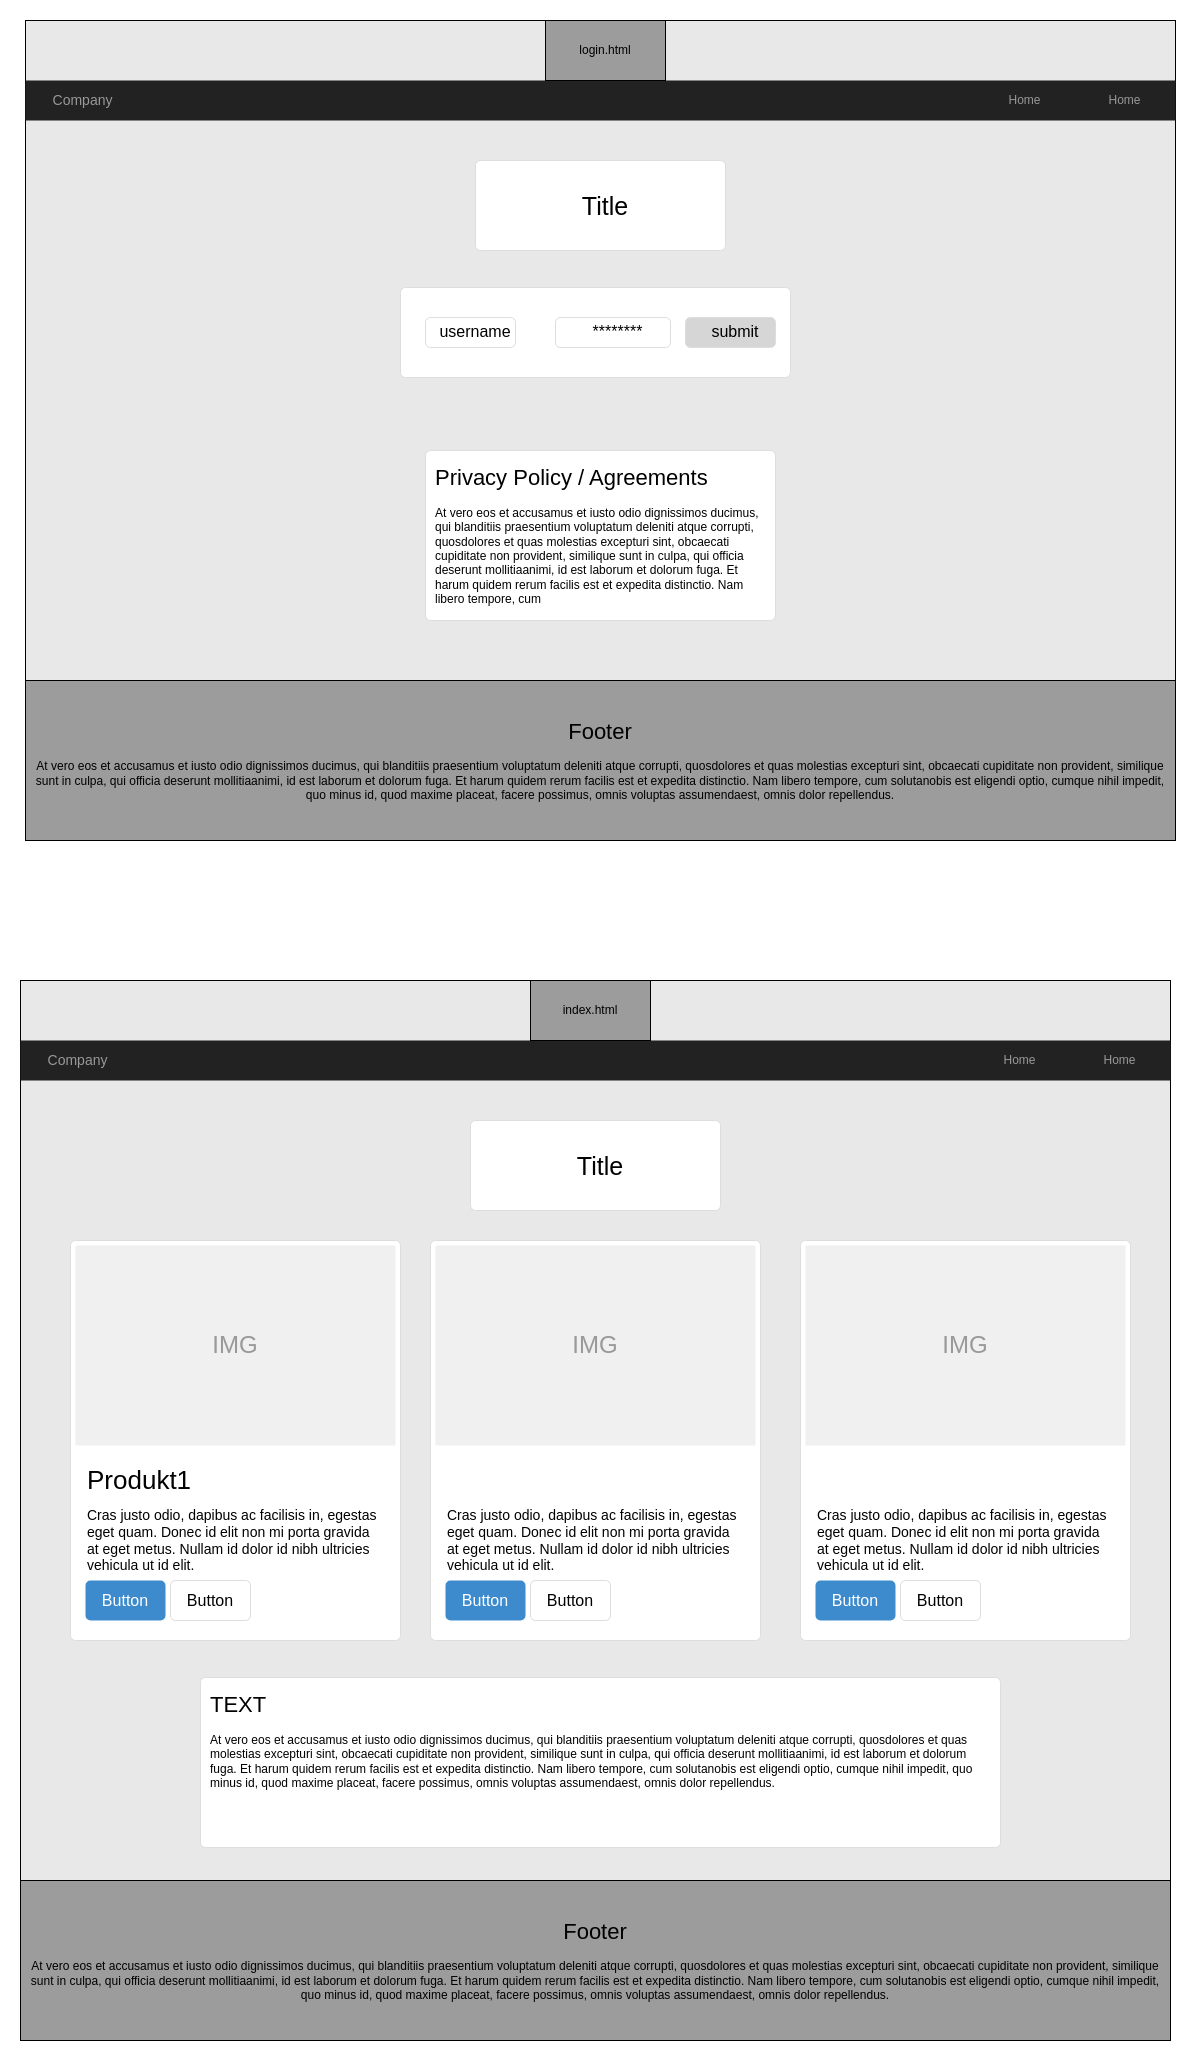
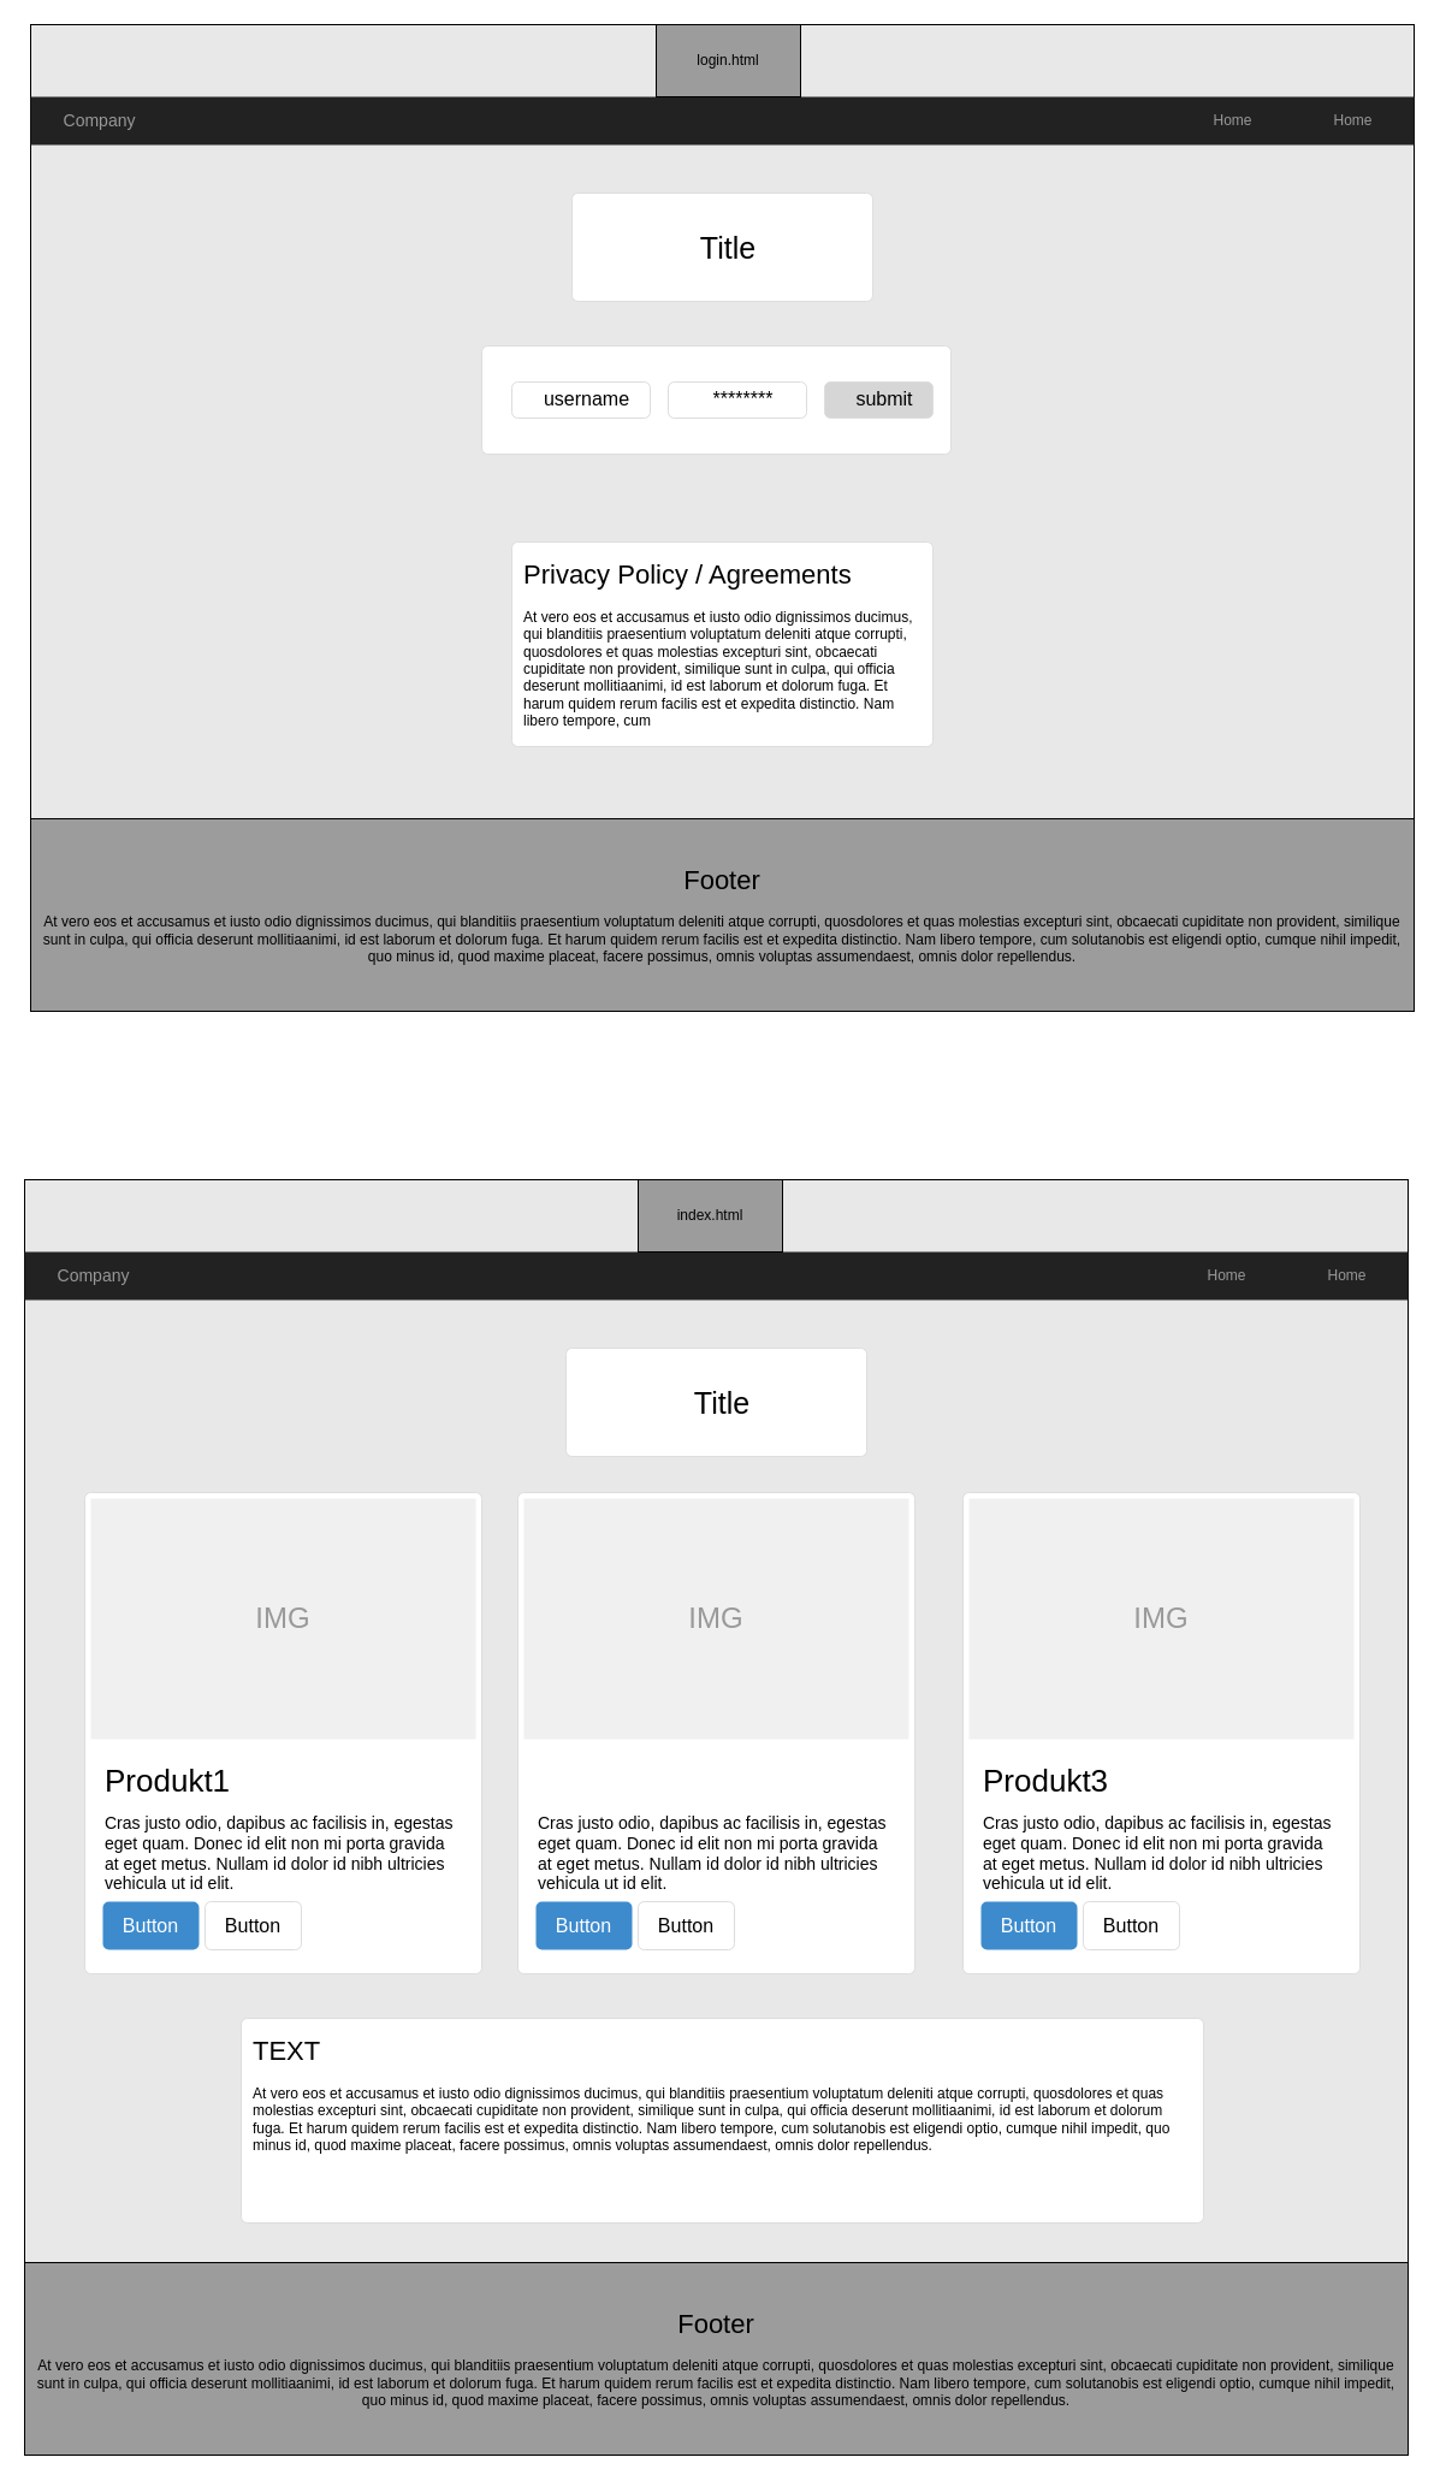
  <mxCell id="0" style=";html=1;" />
  <mxCell id="1" style=";html=1;" parent="0" />
  <mxCell id="2" value="" style="rounded=0;whiteSpace=wrap;html=1;fillColor=#E8E8E8;" vertex="1" parent="1"><mxGeometry x="20" y="980" width="1150" height="1060" as="geometry" /></mxCell>
  <mxCell id="3" value="" style="html=1;shadow=0;dashed=0;shape=mxgraph.bootstrap.rect;fillColor=#222222;strokeColor=none;whiteSpace=wrap;rounded=0;fontSize=12;fontColor=#000000;align=center;" parent="1" vertex="1"><mxGeometry x="20" y="1040" width="1150" height="40" as="geometry" /></mxCell>
  <mxCell id="4" value="Company" style="html=1;shadow=0;dashed=0;fillColor=none;strokeColor=none;shape=mxgraph.bootstrap.rect;fontColor=#999999;fontSize=14;whiteSpace=wrap;" parent="3" vertex="1"><mxGeometry width="115" height="40" as="geometry" /></mxCell>
  <mxCell id="5" value="Home&lt;br&gt;" style="html=1;shadow=0;dashed=0;fillColor=none;strokeColor=none;shape=mxgraph.bootstrap.rect;fontColor=#999999;whiteSpace=wrap;" parent="3" vertex="1"><mxGeometry x="948.75" width="100.625" height="40" as="geometry" /></mxCell>
  <mxCell id="6" value="Home" style="html=1;shadow=0;dashed=0;fillColor=none;strokeColor=none;shape=mxgraph.bootstrap.rect;fontColor=#999999;whiteSpace=wrap;" parent="3" vertex="1"><mxGeometry x="1049.375" width="100.625" height="40" as="geometry" /></mxCell>
  <mxCell id="7" value="" style="html=1;shadow=0;dashed=0;shape=mxgraph.bootstrap.rrect;rSize=5;strokeColor=#dddddd;rounded=0;fontSize=12;align=center;" parent="1" vertex="1"><mxGeometry x="70" y="1240" width="330" height="400" as="geometry" /></mxCell>
  <mxCell id="8" value="IMG" style="shape=rect;fontSize=24;fillColor=#f0f0f0;strokeColor=none;fontColor=#999999;whiteSpace=wrap;" parent="7" vertex="1"><mxGeometry x="5" y="5" width="320" height="200" as="geometry" /></mxCell>
  <mxCell id="9" value="Produkt1" style="html=1;shadow=0;dashed=0;shape=mxgraph.bootstrap.anchor;fontSize=26;align=left;whiteSpace=wrap;" parent="7" vertex="1"><mxGeometry x="15" y="220" width="300" height="40" as="geometry" /></mxCell>
  <mxCell id="10" value="Cras justo odio, dapibus ac facilisis in, egestas eget quam. Donec id elit non mi porta gravida at eget metus. Nullam id dolor id nibh ultricies vehicula ut id elit." style="html=1;shadow=0;dashed=0;shape=mxgraph.bootstrap.anchor;strokeColor=#dddddd;whiteSpace=wrap;align=left;verticalAlign=top;fontSize=14;whiteSpace=wrap;" parent="7" vertex="1"><mxGeometry x="15" y="260" width="300" height="80" as="geometry" /></mxCell>
  <mxCell id="11" value="Button" style="html=1;shadow=0;dashed=0;shape=mxgraph.bootstrap.rrect;rSize=5;fontSize=16;fillColor=#3D8BCD;strokeColor=none;fontColor=#ffffff;whiteSpace=wrap;" parent="7" vertex="1"><mxGeometry y="1" width="80" height="40" relative="1" as="geometry"><mxPoint x="15" y="-60" as="offset" /></mxGeometry></mxCell>
  <mxCell id="12" value="Button" style="html=1;shadow=0;dashed=0;shape=mxgraph.bootstrap.rrect;rSize=5;fontSize=16;strokeColor=#dddddd;whiteSpace=wrap;" parent="7" vertex="1"><mxGeometry y="1" width="80" height="40" relative="1" as="geometry"><mxPoint x="100" y="-60" as="offset" /></mxGeometry></mxCell>
  <mxCell id="13" value="" style="html=1;shadow=0;dashed=0;shape=mxgraph.bootstrap.rrect;rSize=5;strokeColor=#dddddd;rounded=0;fontSize=12;align=center;" parent="1" vertex="1"><mxGeometry x="430" y="1240" width="330" height="400" as="geometry" /></mxCell>
  <mxCell id="14" value="IMG" style="shape=rect;fontSize=24;fillColor=#f0f0f0;strokeColor=none;fontColor=#999999;whiteSpace=wrap;" parent="13" vertex="1"><mxGeometry x="5" y="5" width="320" height="200" as="geometry" /></mxCell>
  <mxCell id="15" value="Cras justo odio, dapibus ac facilisis in, egestas eget quam. Donec id elit non mi porta gravida at eget metus. Nullam id dolor id nibh ultricies vehicula ut id elit." style="html=1;shadow=0;dashed=0;shape=mxgraph.bootstrap.anchor;strokeColor=#dddddd;whiteSpace=wrap;align=left;verticalAlign=top;fontSize=14;whiteSpace=wrap;" parent="13" vertex="1"><mxGeometry x="15" y="260" width="300" height="80" as="geometry" /></mxCell>
  <mxCell id="16" value="Button" style="html=1;shadow=0;dashed=0;shape=mxgraph.bootstrap.rrect;rSize=5;fontSize=16;fillColor=#3D8BCD;strokeColor=none;fontColor=#ffffff;whiteSpace=wrap;" parent="13" vertex="1"><mxGeometry y="1" width="80" height="40" relative="1" as="geometry"><mxPoint x="15" y="-60" as="offset" /></mxGeometry></mxCell>
  <mxCell id="17" value="Button" style="html=1;shadow=0;dashed=0;shape=mxgraph.bootstrap.rrect;rSize=5;fontSize=16;strokeColor=#dddddd;whiteSpace=wrap;" parent="13" vertex="1"><mxGeometry y="1" width="80" height="40" relative="1" as="geometry"><mxPoint x="100" y="-60" as="offset" /></mxGeometry></mxCell>
  <mxCell id="18" value="" style="html=1;shadow=0;dashed=0;shape=mxgraph.bootstrap.rrect;rSize=5;strokeColor=#dddddd;rounded=0;fontSize=12;align=center;" parent="1" vertex="1"><mxGeometry x="800" y="1240" width="330" height="400" as="geometry" /></mxCell>
  <mxCell id="19" value="IMG" style="shape=rect;fontSize=24;fillColor=#f0f0f0;strokeColor=none;fontColor=#999999;whiteSpace=wrap;" parent="18" vertex="1"><mxGeometry x="5" y="5" width="320" height="200" as="geometry" /></mxCell>
+ <mxCell id="20" value="Produkt3" style="html=1;shadow=0;dashed=0;shape=mxgraph.bootstrap.anchor;fontSize=26;align=left;whiteSpace=wrap;" parent="18" vertex="1"><mxGeometry x="15" y="220" width="300" height="40" as="geometry" /></mxCell>
  <mxCell id="21" value="Cras justo odio, dapibus ac facilisis in, egestas eget quam. Donec id elit non mi porta gravida at eget metus. Nullam id dolor id nibh ultricies vehicula ut id elit." style="html=1;shadow=0;dashed=0;shape=mxgraph.bootstrap.anchor;strokeColor=#dddddd;whiteSpace=wrap;align=left;verticalAlign=top;fontSize=14;whiteSpace=wrap;" parent="18" vertex="1"><mxGeometry x="15" y="260" width="300" height="80" as="geometry" /></mxCell>
  <mxCell id="22" value="Button" style="html=1;shadow=0;dashed=0;shape=mxgraph.bootstrap.rrect;rSize=5;fontSize=16;fillColor=#3D8BCD;strokeColor=none;fontColor=#ffffff;whiteSpace=wrap;" parent="18" vertex="1"><mxGeometry y="1" width="80" height="40" relative="1" as="geometry"><mxPoint x="15" y="-60" as="offset" /></mxGeometry></mxCell>
  <mxCell id="23" value="Button" style="html=1;shadow=0;dashed=0;shape=mxgraph.bootstrap.rrect;rSize=5;fontSize=16;strokeColor=#dddddd;whiteSpace=wrap;" parent="18" vertex="1"><mxGeometry y="1" width="80" height="40" relative="1" as="geometry"><mxPoint x="100" y="-60" as="offset" /></mxGeometry></mxCell>
  <mxCell id="24" value="&lt;p style=&quot;line-height: 2.4&quot;&gt;&lt;font style=&quot;font-size: 25px&quot;&gt;Title&lt;/font&gt;&lt;/p&gt;" style="html=1;shadow=0;dashed=0;shape=mxgraph.bootstrap.rrect;rSize=5;strokeColor=#dddddd;;align=center;spacingLeft=10;fontSize=16;whiteSpace=wrap;rounded=0;" parent="1" vertex="1"><mxGeometry x="470" y="1120" width="250" height="90" as="geometry" /></mxCell>
  <mxCell id="25" value="&lt;font style=&quot;font-size: 22px&quot;&gt;TEXT&lt;/font&gt;&lt;br style=&quot;font-size: 24px&quot;&gt;&lt;br&gt;At vero eos et accusamus et iusto odio dignissimos ducimus, qui blanditiis praesentium voluptatum deleniti atque corrupti, quosdolores et quas molestias excepturi sint, obcaecati cupiditate non provident, similique sunt in culpa, qui officia deserunt mollitiaanimi, id est laborum et dolorum fuga. Et harum quidem rerum facilis est et expedita distinctio. Nam libero tempore, cum solutanobis est eligendi optio, cumque nihil impedit, quo minus id, quod maxime placeat, facere possimus, omnis voluptas assumendaest, omnis dolor repellendus." style="html=1;shadow=0;dashed=0;shape=mxgraph.bootstrap.rrect;rSize=5;fontSize=12;strokeColor=#dddddd;align=left;spacing=10;verticalAlign=top;whiteSpace=wrap;rounded=0;" parent="1" vertex="1"><mxGeometry x="200" y="1677" width="800" height="170" as="geometry" /></mxCell>
  <mxCell id="26" value="index.html" style="rounded=0;whiteSpace=wrap;html=1;fillColor=#9c9c9c;" vertex="1" parent="1"><mxGeometry x="530" y="980" width="120" height="60" as="geometry" /></mxCell>
  <mxCell id="27" value="&lt;font style=&quot;text-align: left ; font-size: 22px&quot;&gt;Footer&lt;/font&gt;&lt;br style=&quot;text-align: left ; font-size: 24px&quot;&gt;&lt;br style=&quot;text-align: left&quot;&gt;&lt;span style=&quot;text-align: left&quot;&gt;At vero eos et accusamus et iusto odio dignissimos ducimus, qui blanditiis praesentium voluptatum deleniti atque corrupti, quosdolores et quas molestias excepturi sint, obcaecati cupiditate non provident, similique sunt in culpa, qui officia deserunt mollitiaanimi, id est laborum et dolorum fuga. Et harum quidem rerum facilis est et expedita distinctio. Nam libero tempore, cum solutanobis est eligendi optio, cumque nihil impedit, quo minus id, quod maxime placeat, facere possimus, omnis voluptas assumendaest, omnis dolor repellendus.&lt;/span&gt;" style="rounded=0;whiteSpace=wrap;html=1;fillColor=#9C9C9C;" vertex="1" parent="1"><mxGeometry x="20" y="1880" width="1150" height="160" as="geometry" /></mxCell>
  <mxCell id="28" value="" style="rounded=0;whiteSpace=wrap;html=1;fillColor=#E8E8E8;" vertex="1" parent="1"><mxGeometry x="25" y="20" width="1150" height="820" as="geometry" /></mxCell>
  <mxCell id="29" value="" style="html=1;shadow=0;dashed=0;shape=mxgraph.bootstrap.rect;fillColor=#222222;strokeColor=none;whiteSpace=wrap;rounded=0;fontSize=12;fontColor=#000000;align=center;" vertex="1" parent="1"><mxGeometry x="25" y="80" width="1150" height="40" as="geometry" /></mxCell>
  <mxCell id="30" value="Company" style="html=1;shadow=0;dashed=0;fillColor=none;strokeColor=none;shape=mxgraph.bootstrap.rect;fontColor=#999999;fontSize=14;whiteSpace=wrap;" vertex="1" parent="29"><mxGeometry width="115" height="40" as="geometry" /></mxCell>
  <mxCell id="31" value="Home&lt;br&gt;" style="html=1;shadow=0;dashed=0;fillColor=none;strokeColor=none;shape=mxgraph.bootstrap.rect;fontColor=#999999;whiteSpace=wrap;" vertex="1" parent="29"><mxGeometry x="948.75" width="100.625" height="40" as="geometry" /></mxCell>
  <mxCell id="32" value="Home" style="html=1;shadow=0;dashed=0;fillColor=none;strokeColor=none;shape=mxgraph.bootstrap.rect;fontColor=#999999;whiteSpace=wrap;" vertex="1" parent="29"><mxGeometry x="1049.375" width="100.625" height="40" as="geometry" /></mxCell>
  <mxCell id="33" value="&lt;p style=&quot;line-height: 2.4&quot;&gt;&lt;font style=&quot;font-size: 25px&quot;&gt;Title&lt;/font&gt;&lt;/p&gt;" style="html=1;shadow=0;dashed=0;shape=mxgraph.bootstrap.rrect;rSize=5;strokeColor=#dddddd;;align=center;spacingLeft=10;fontSize=16;whiteSpace=wrap;rounded=0;" vertex="1" parent="1"><mxGeometry x="475" y="160" width="250" height="90" as="geometry" /></mxCell>
  <mxCell id="34" value="&lt;span style=&quot;font-size: 22px&quot;&gt;Privacy Policy / Agreements&lt;/span&gt;&lt;br style=&quot;font-size: 24px&quot;&gt;&lt;br&gt;At vero eos et accusamus et iusto odio dignissimos ducimus, qui blanditiis praesentium voluptatum deleniti atque corrupti, quosdolores et quas molestias excepturi sint, obcaecati cupiditate non provident, similique sunt in culpa, qui officia deserunt mollitiaanimi, id est laborum et dolorum fuga. Et harum quidem rerum facilis est et expedita distinctio. Nam libero tempore, cum&amp;nbsp;" style="html=1;shadow=0;dashed=0;shape=mxgraph.bootstrap.rrect;rSize=5;fontSize=12;strokeColor=#dddddd;align=left;spacing=10;verticalAlign=top;whiteSpace=wrap;rounded=0;" vertex="1" parent="1"><mxGeometry x="425" y="450" width="350" height="170" as="geometry" /></mxCell>
  <mxCell id="35" value="login.html" style="rounded=0;whiteSpace=wrap;html=1;fillColor=#9c9c9c;" vertex="1" parent="1"><mxGeometry x="545" y="20" width="120" height="60" as="geometry" /></mxCell>
  <mxCell id="36" value="&lt;font style=&quot;text-align: left ; font-size: 22px&quot;&gt;Footer&lt;/font&gt;&lt;br style=&quot;text-align: left ; font-size: 24px&quot;&gt;&lt;br style=&quot;text-align: left&quot;&gt;&lt;span style=&quot;text-align: left&quot;&gt;At vero eos et accusamus et iusto odio dignissimos ducimus, qui blanditiis praesentium voluptatum deleniti atque corrupti, quosdolores et quas molestias excepturi sint, obcaecati cupiditate non provident, similique sunt in culpa, qui officia deserunt mollitiaanimi, id est laborum et dolorum fuga. Et harum quidem rerum facilis est et expedita distinctio. Nam libero tempore, cum solutanobis est eligendi optio, cumque nihil impedit, quo minus id, quod maxime placeat, facere possimus, omnis voluptas assumendaest, omnis dolor repellendus.&lt;/span&gt;" style="rounded=0;whiteSpace=wrap;html=1;fillColor=#9C9C9C;" vertex="1" parent="1"><mxGeometry x="25" y="680" width="1150" height="160" as="geometry" /></mxCell>
  <mxCell id="37" value="" style="html=1;shadow=0;dashed=0;shape=mxgraph.bootstrap.rrect;rSize=5;strokeColor=#dddddd;;align=left;spacingLeft=10;fontSize=16;whiteSpace=wrap;rounded=0;" vertex="1" parent="1"><mxGeometry x="400" y="287" width="390" height="90" as="geometry" /></mxCell>
- <mxCell id="38" value="&lt;p style=&quot;line-height: 2.4&quot;&gt;&lt;font style=&quot;line-height: 1.2 ; font-size: 16px&quot;&gt;username&lt;/font&gt;&lt;/p&gt;" style="html=1;shadow=0;dashed=0;shape=mxgraph.bootstrap.rrect;rSize=5;strokeColor=#dddddd;;align=center;spacingLeft=10;fontSize=16;whiteSpace=wrap;rounded=0;" vertex="1" parent="1"><mxGeometry x="425" y="317" width="90" height="30" as="geometry" /></mxCell>
+ <mxCell id="38" value="&lt;p style=&quot;line-height: 2.4&quot;&gt;&lt;font style=&quot;line-height: 1.2 ; font-size: 16px&quot;&gt;username&lt;/font&gt;&lt;/p&gt;" style="html=1;shadow=0;dashed=0;shape=mxgraph.bootstrap.rrect;rSize=5;strokeColor=#dddddd;;align=center;spacingLeft=10;fontSize=16;whiteSpace=wrap;rounded=0;" vertex="1" parent="1"><mxGeometry x="425" y="317" width="115" height="30" as="geometry" /></mxCell>
  <mxCell id="39" value="&lt;p style=&quot;line-height: 2.4&quot;&gt;********&lt;/p&gt;" style="html=1;shadow=0;dashed=0;shape=mxgraph.bootstrap.rrect;rSize=5;strokeColor=#dddddd;;align=center;spacingLeft=10;fontSize=16;whiteSpace=wrap;rounded=0;" vertex="1" parent="1"><mxGeometry x="555" y="317" width="115" height="30" as="geometry" /></mxCell>
  <mxCell id="40" value="&lt;p style=&quot;line-height: 2.4&quot;&gt;&lt;font style=&quot;line-height: 1.2 ; font-size: 16px&quot;&gt;submit&lt;/font&gt;&lt;/p&gt;" style="html=1;shadow=0;dashed=0;shape=mxgraph.bootstrap.rrect;rSize=5;strokeColor=#dddddd;;align=center;spacingLeft=10;fontSize=16;whiteSpace=wrap;rounded=0;fillColor=#D6D6D6;" vertex="1" parent="1"><mxGeometry x="685" y="317" width="90" height="30" as="geometry" /></mxCell>
